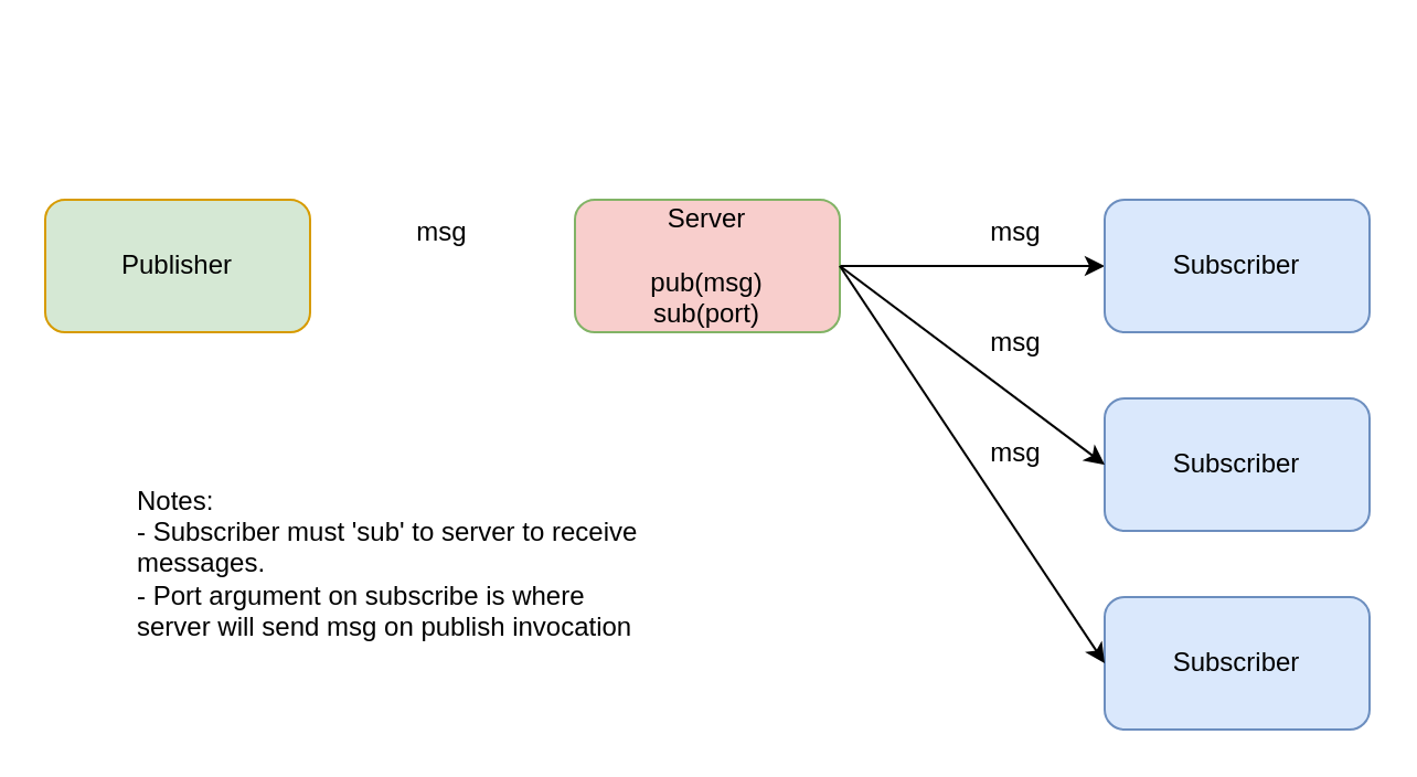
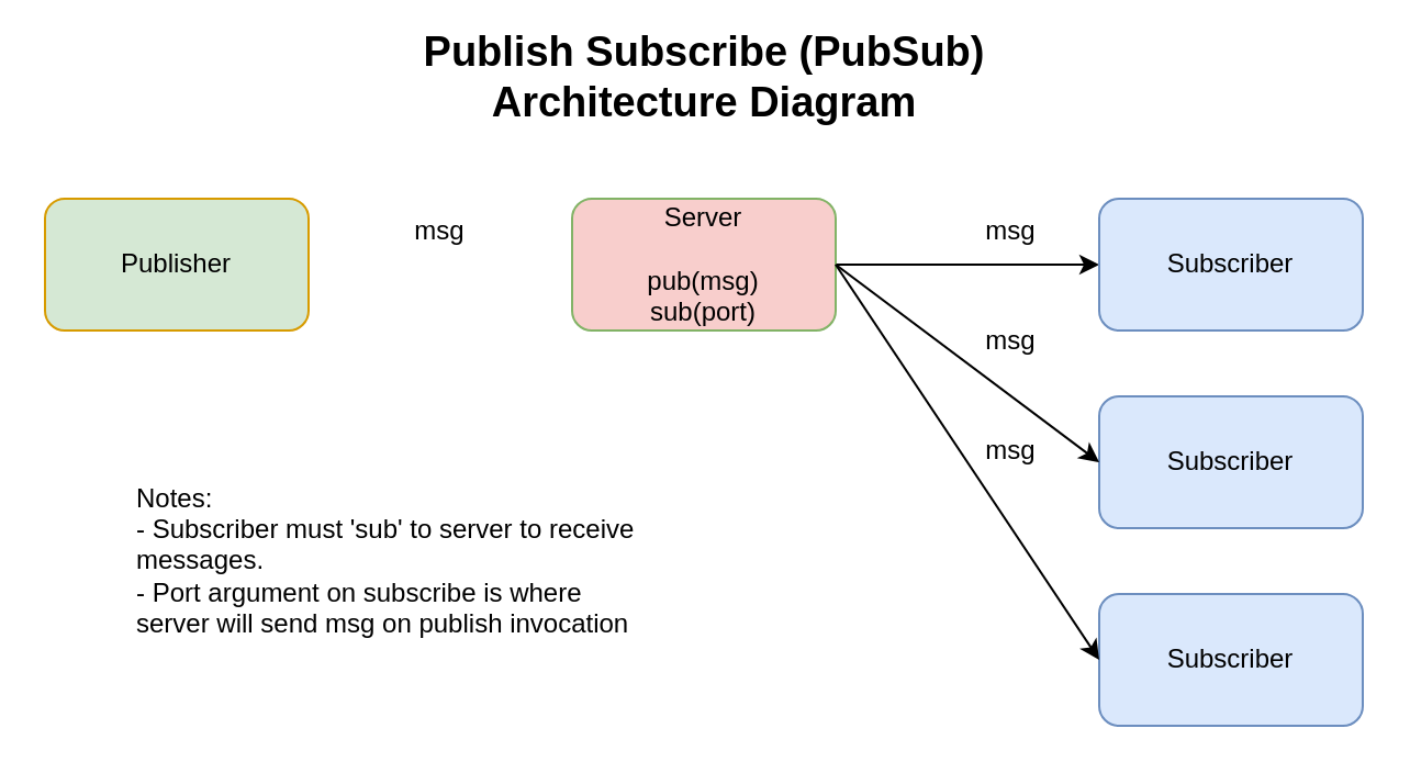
  <mxCell id="0" />
  <mxCell id="1" parent="0" />
  <mxCell id="2" value="Publisher" style="rounded=1;whiteSpace=wrap;html=1;fillColor=#d5e8d4;strokeColor=#d79b00;" vertex="1" parent="1"><mxGeometry x="20" y="90" width="120" height="60" as="geometry" /></mxCell>
  <mxCell id="3" value="&lt;span&gt;Subscriber&lt;/span&gt;" style="rounded=1;whiteSpace=wrap;html=1;fillColor=#dae8fc;strokeColor=#6c8ebf;" vertex="1" parent="1"><mxGeometry x="500" y="180" width="120" height="60" as="geometry" /></mxCell>
  <mxCell id="4" style="edgeStyle=orthogonalEdgeStyle;rounded=0;orthogonalLoop=1;jettySize=auto;html=1;exitX=1;exitY=0.5;exitDx=0;exitDy=0;entryX=0;entryY=0.5;entryDx=0;entryDy=0;" edge="1" parent="1" source="5" target="8"><mxGeometry relative="1" as="geometry" /></mxCell>
  <mxCell id="5" value="Server&lt;br&gt;&lt;br&gt;pub(msg)&lt;br&gt;sub(port)" style="rounded=1;whiteSpace=wrap;html=1;fillColor=#f8cecc;strokeColor=#82b366;" vertex="1" parent="1"><mxGeometry x="260" y="90" width="120" height="60" as="geometry" /></mxCell>
+ <mxCell id="6" value="Publish Subscribe (PubSub) Architecture Diagram" style="text;html=1;strokeColor=none;fillColor=none;align=center;verticalAlign=middle;whiteSpace=wrap;rounded=0;fontStyle=1;fontSize=19;" vertex="1" parent="1"><mxGeometry x="172.5" y="20" width="295" height="30" as="geometry" /></mxCell>
  <mxCell id="7" value="&lt;span&gt;Subscriber&lt;/span&gt;" style="rounded=1;whiteSpace=wrap;html=1;fillColor=#dae8fc;strokeColor=#6c8ebf;" vertex="1" parent="1"><mxGeometry x="500" y="270" width="120" height="60" as="geometry" /></mxCell>
  <mxCell id="8" value="Subscriber" style="rounded=1;whiteSpace=wrap;html=1;fillColor=#dae8fc;strokeColor=#6c8ebf;" vertex="1" parent="1"><mxGeometry x="500" y="90" width="120" height="60" as="geometry" /></mxCell>
  <mxCell id="9" value="msg" style="text;html=1;strokeColor=none;fillColor=none;align=center;verticalAlign=middle;whiteSpace=wrap;rounded=0;" vertex="1" parent="1"><mxGeometry x="170" y="90" width="60" height="30" as="geometry" /></mxCell>
  <mxCell id="10" value="" style="endArrow=classic;html=1;rounded=0;entryX=0;entryY=0.5;entryDx=0;entryDy=0;exitX=1;exitY=0.5;exitDx=0;exitDy=0;" edge="1" parent="1" source="5" target="3"><mxGeometry width="50" height="50" relative="1" as="geometry"><mxPoint x="310" y="220" as="sourcePoint" /><mxPoint x="360" y="170" as="targetPoint" /></mxGeometry></mxCell>
  <mxCell id="11" value="msg" style="text;html=1;strokeColor=none;fillColor=none;align=center;verticalAlign=middle;whiteSpace=wrap;rounded=0;" vertex="1" parent="1"><mxGeometry x="430" y="90" width="60" height="30" as="geometry" /></mxCell>
  <mxCell id="12" value="msg" style="text;html=1;strokeColor=none;fillColor=none;align=center;verticalAlign=middle;whiteSpace=wrap;rounded=0;" vertex="1" parent="1"><mxGeometry x="430" y="140" width="60" height="30" as="geometry" /></mxCell>
  <mxCell id="13" value="" style="endArrow=classic;html=1;rounded=0;entryX=0;entryY=0.5;entryDx=0;entryDy=0;exitX=1;exitY=0.5;exitDx=0;exitDy=0;" edge="1" parent="1" source="5" target="7"><mxGeometry width="50" height="50" relative="1" as="geometry"><mxPoint x="390" y="130" as="sourcePoint" /><mxPoint x="510" y="220" as="targetPoint" /></mxGeometry></mxCell>
  <mxCell id="14" value="msg" style="text;html=1;strokeColor=none;fillColor=none;align=center;verticalAlign=middle;whiteSpace=wrap;rounded=0;" vertex="1" parent="1"><mxGeometry x="430" y="190" width="60" height="30" as="geometry" /></mxCell>
  <mxCell id="15" value="Notes:&lt;br&gt;- Subscriber must 'sub' to server to receive messages.&lt;br&gt;- Port argument on subscribe is where server will send msg on publish invocation" style="text;html=1;strokeColor=none;fillColor=none;align=left;verticalAlign=middle;whiteSpace=wrap;rounded=0;fontSize=12;" vertex="1" parent="1"><mxGeometry x="60" y="200" width="240" height="110" as="geometry" /></mxCell>
